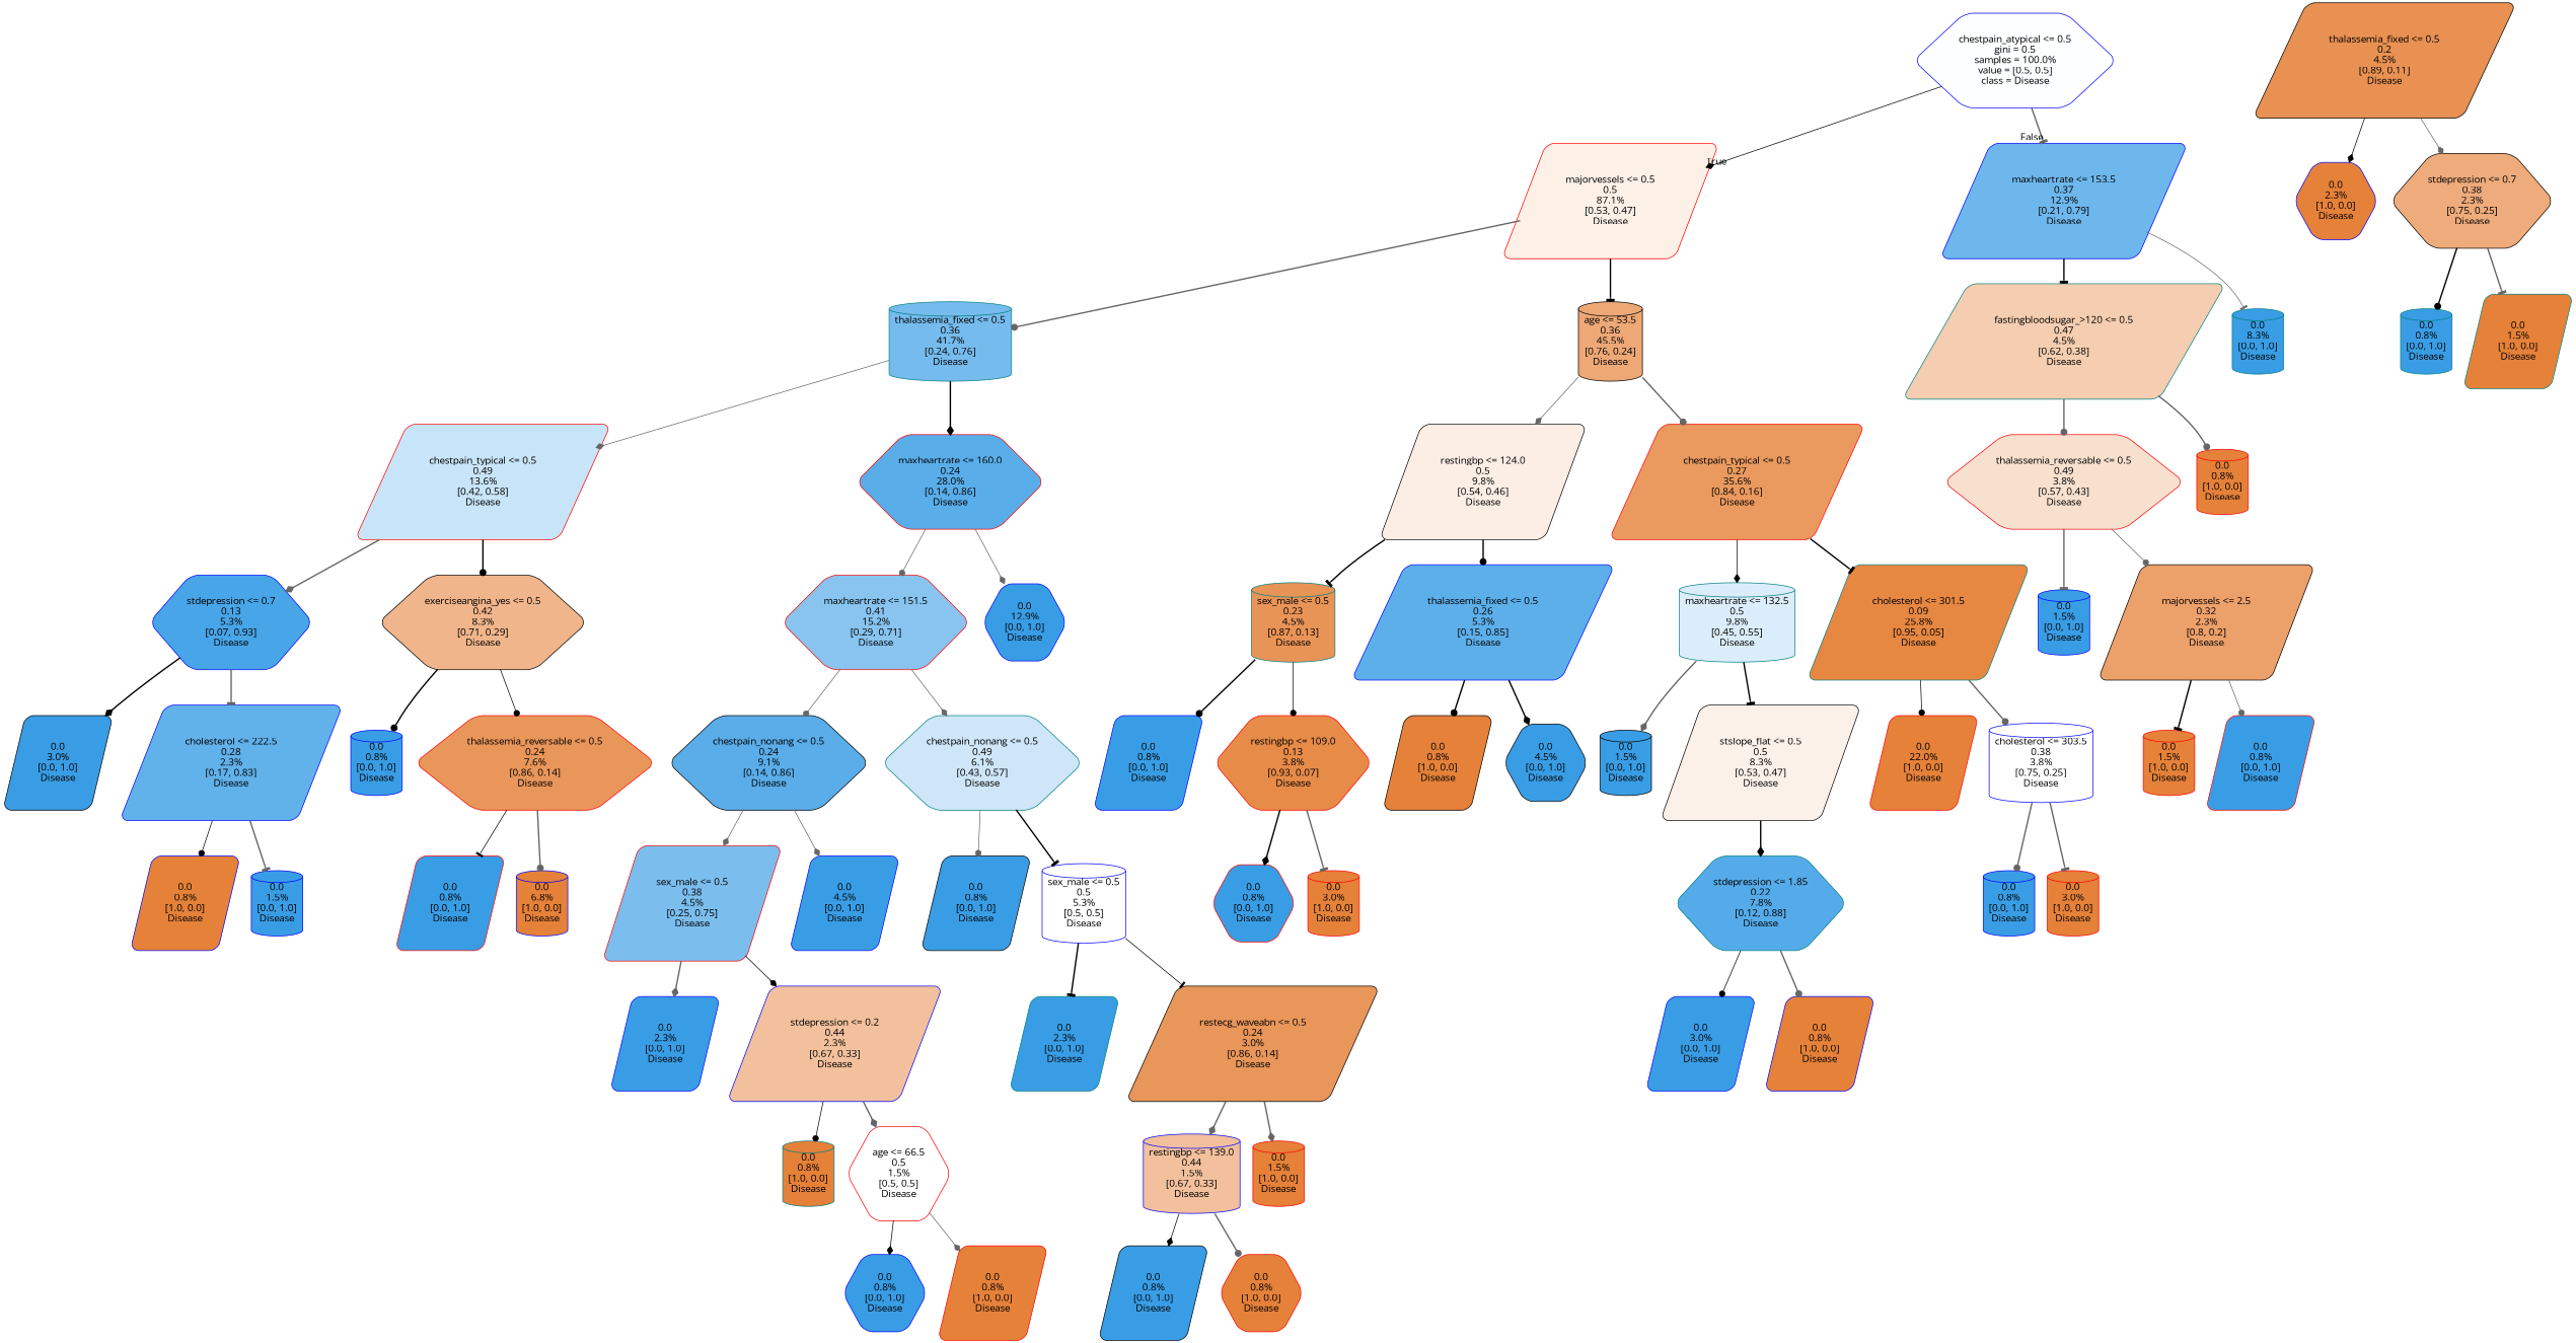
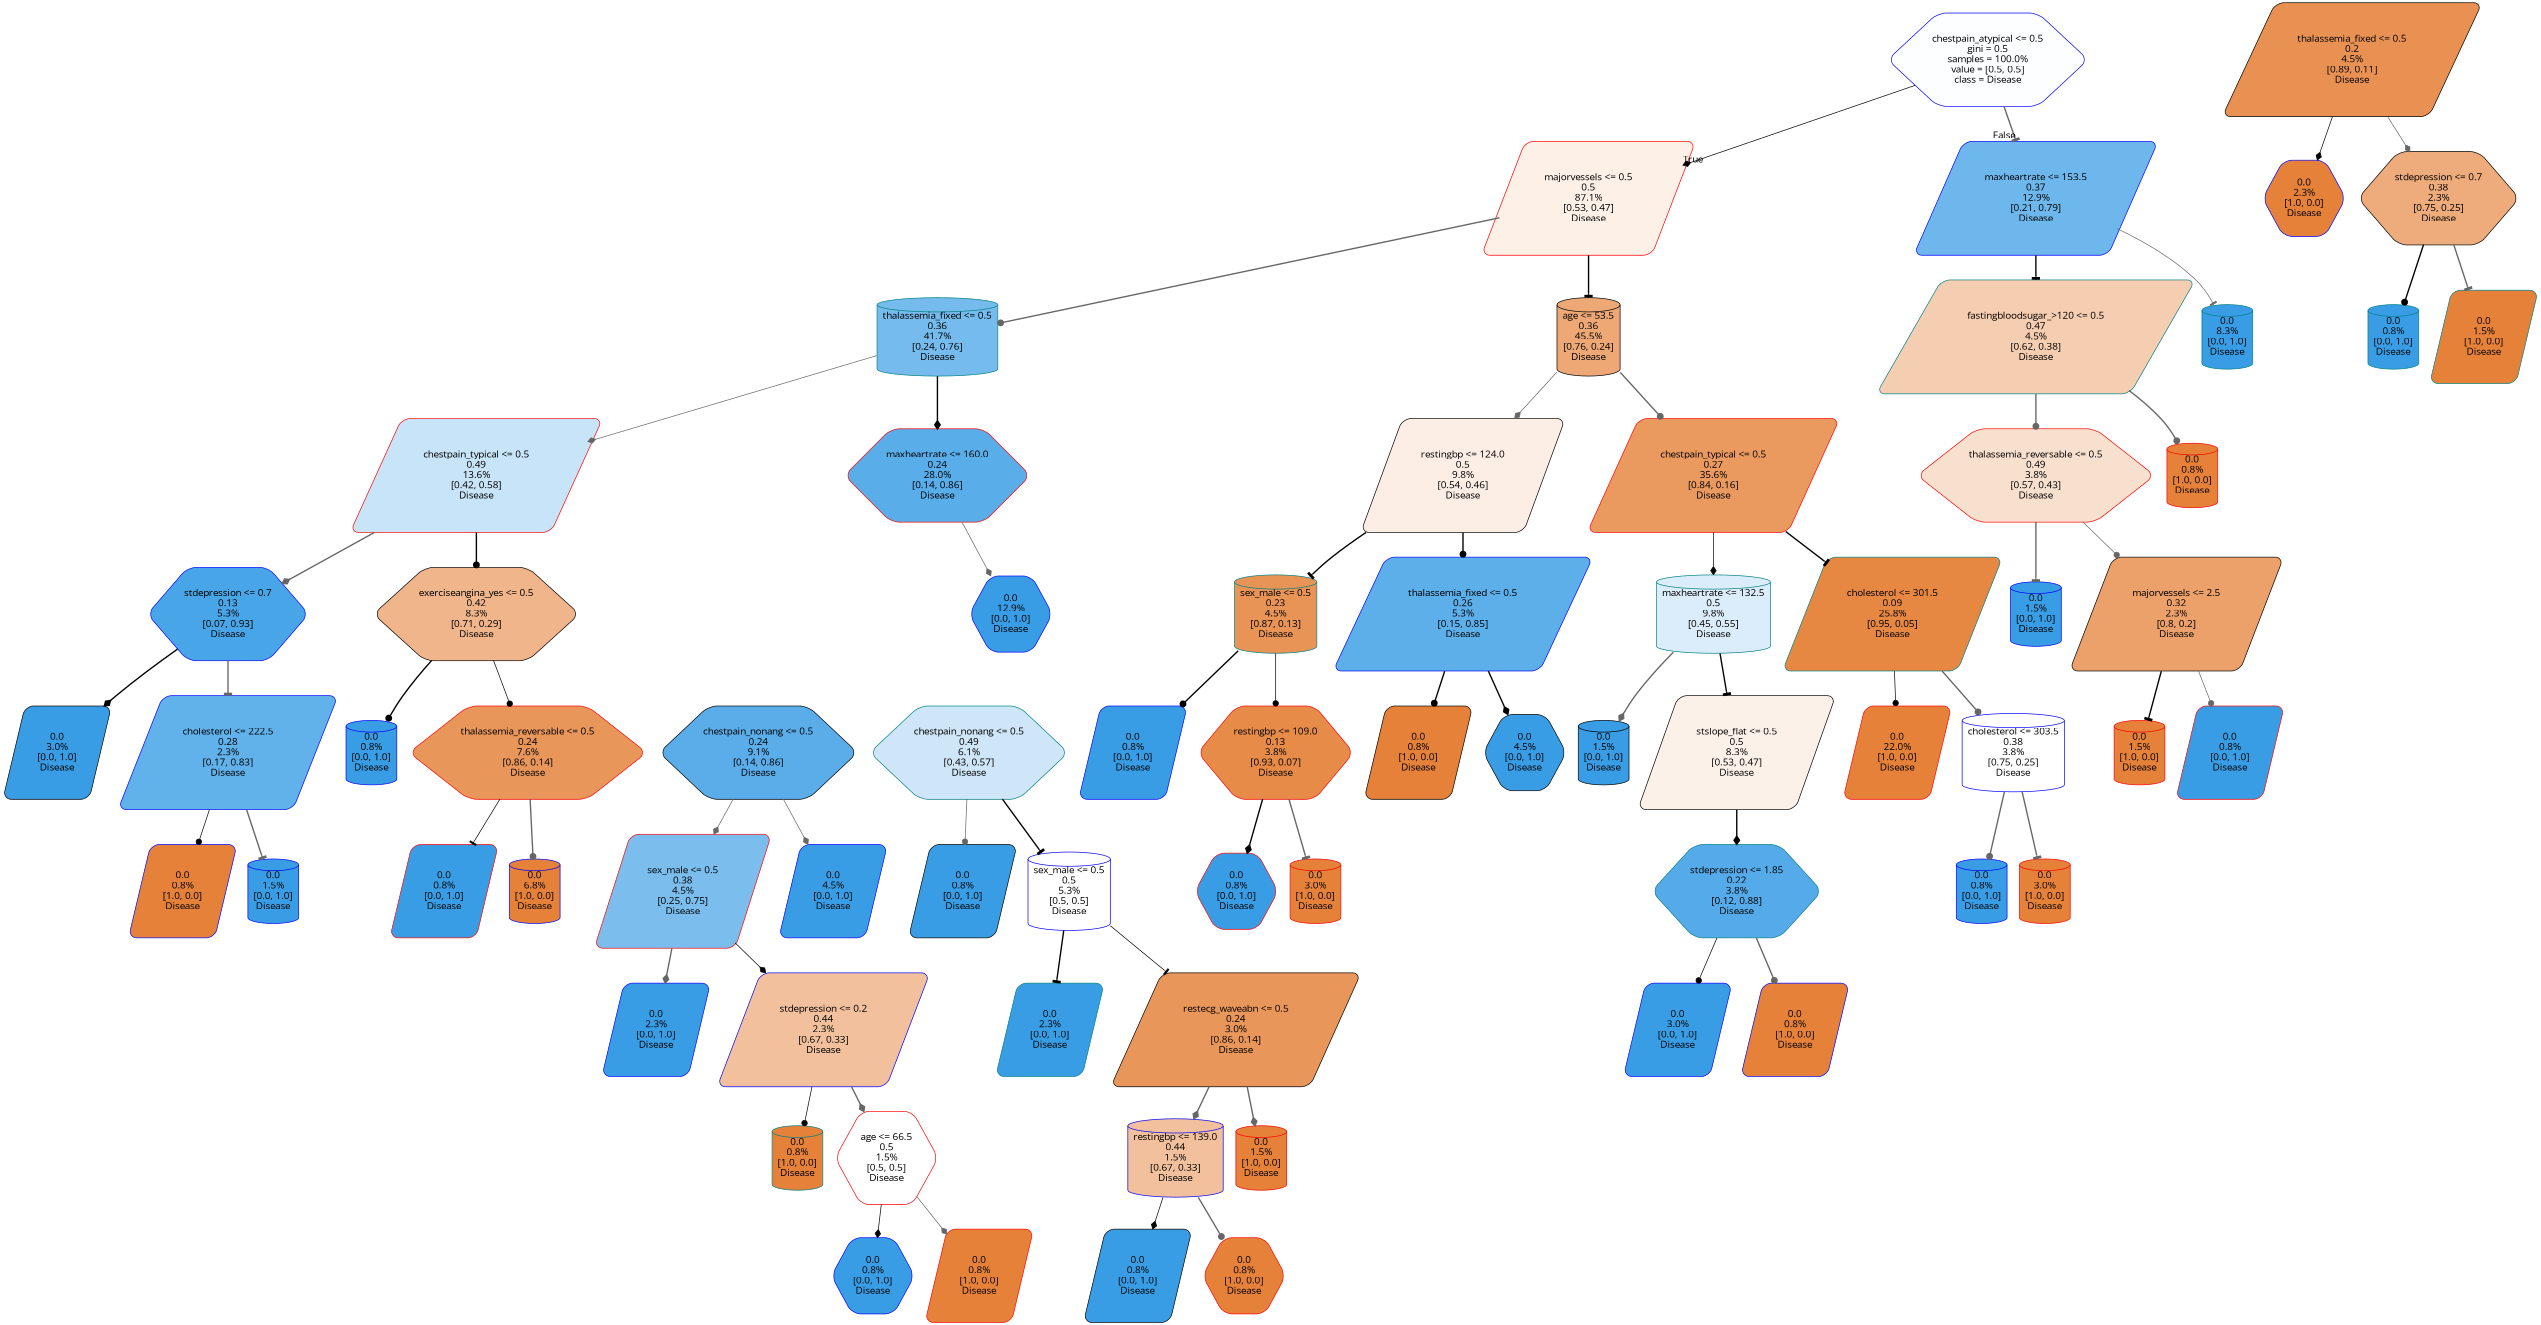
  digraph {
    fontname="Open Sans"
    node [color=blue fillcolor="#399de5" fontname="Open Sans" shape=parallelogram style="filled, rounded"]
    edge [arrowhead=dot color=gray40 fontname="Open Sans" style=bold]
    n1 [fillcolor="#fdfeff" label="chestpain_atypical <= 0.5\ngini = 0.5\nsamples = 100.0%\nvalue = [0.5, 0.5]\nclass = Disease" shape=hexagon]
    n2 [color=red fillcolor="#fcf0e7" label="majorvessels <= 0.5\n0.5\n87.1%\n[0.53, 0.47]\nDisease"]
    n3 [fillcolor="#6db7ec" label="maxheartrate <= 153.5\n0.37\n12.9%\n[0.21, 0.79]\nDisease"]
    n4 [color=teal fillcolor="#76bbed" label="thalassemia_fixed <= 0.5\n0.36\n41.7%\n[0.24, 0.76]\nDisease" shape=cylinder]
    n5 [color=black fillcolor="#eda876" label="age <= 53.5\n0.36\n45.5%\n[0.76, 0.24]\nDisease" shape=cylinder]
    n6 [color=teal fillcolor="#f5cdb0" label="fastingbloodsugar_>120 <= 0.5\n0.47\n4.5%\n[0.62, 0.38]\nDisease"]
    n7 [color=teal label="0.0\n8.3%\n[0.0, 1.0]\nDisease" shape=cylinder]
    n8 [color=red fillcolor="#c8e4f8" label="chestpain_typical <= 0.5\n0.49\n13.6%\n[0.42, 0.58]\nDisease"]
    n9 [color=red fillcolor="#59ade9" label="maxheartrate <= 160.0\n0.24\n28.0%\n[0.14, 0.86]\nDisease" shape=hexagon]
    n10 [color=black fillcolor="#fceee5" label="restingbp <= 124.0\n0.5\n9.8%\n[0.54, 0.46]\nDisease"]
    n11 [color=red fillcolor="#ea9a5f" label="chestpain_typical <= 0.5\n0.27\n35.6%\n[0.84, 0.16]\nDisease"]
    n12 [fillcolor="#48a5e7" label="stdepression <= 0.7\n0.13\n5.3%\n[0.07, 0.93]\nDisease" shape=hexagon]
    n13 [color=black fillcolor="#f0b58b" label="exerciseangina_yes <= 0.5\n0.42\n8.3%\n[0.71, 0.29]\nDisease" shape=hexagon]
-   n14 [color=red fillcolor="#88c4ef" label="maxheartrate <= 151.5\n0.41\n15.2%\n[0.29, 0.71]\nDisease" shape=hexagon]
    n15 [label="0.0\n12.9%\n[0.0, 1.0]\nDisease" shape=hexagon]
    n16 [color=black label="0.0\n3.0%\n[0.0, 1.0]\nDisease"]
    n17 [fillcolor="#61b1ea" label="cholesterol <= 222.5\n0.28\n2.3%\n[0.17, 0.83]\nDisease"]
    n18 [label="0.0\n0.8%\n[0.0, 1.0]\nDisease" shape=cylinder]
    n19 [color=red fillcolor="#e9965a" label="thalassemia_reversable <= 0.5\n0.24\n7.6%\n[0.86, 0.14]\nDisease" shape=hexagon]
    n20 [fillcolor="#e58139" label="0.0\n0.8%\n[1.0, 0.0]\nDisease"]
    n21 [label="0.0\n1.5%\n[0.0, 1.0]\nDisease" shape=cylinder]
    n22 [color=red label="0.0\n0.8%\n[0.0, 1.0]\nDisease"]
    n23 [fillcolor="#e58139" label="0.0\n6.8%\n[1.0, 0.0]\nDisease" shape=cylinder]
    n24 [color=black fillcolor="#5aade9" label="chestpain_nonang <= 0.5\n0.24\n9.1%\n[0.14, 0.86]\nDisease" shape=hexagon]
    n25 [color=teal fillcolor="#cee6f8" label="chestpain_nonang <= 0.5\n0.49\n6.1%\n[0.43, 0.57]\nDisease" shape=hexagon]
    n26 [color=red fillcolor="#7bbeee" label="sex_male <= 0.5\n0.38\n4.5%\n[0.25, 0.75]\nDisease"]
    n27 [label="0.0\n4.5%\n[0.0, 1.0]\nDisease"]
    n28 [color=black label="0.0\n0.8%\n[0.0, 1.0]\nDisease"]
    n29 [fillcolor="#ffffff" label="sex_male <= 0.5\n0.5\n5.3%\n[0.5, 0.5]\nDisease" shape=cylinder]
    n30 [label="0.0\n2.3%\n[0.0, 1.0]\nDisease"]
    n31 [fillcolor="#f2c09c" label="stdepression <= 0.2\n0.44\n2.3%\n[0.67, 0.33]\nDisease"]
    n32 [color=teal fillcolor="#e58139" label="0.0\n0.8%\n[1.0, 0.0]\nDisease" shape=cylinder]
    n33 [color=red fillcolor="#ffffff" label="age <= 66.5\n0.5\n1.5%\n[0.5, 0.5]\nDisease" shape=hexagon]
    n34 [label="0.0\n0.8%\n[0.0, 1.0]\nDisease" shape=hexagon]
    n35 [color=red fillcolor="#e58139" label="0.0\n0.8%\n[1.0, 0.0]\nDisease"]
    n36 [color=teal label="0.0\n2.3%\n[0.0, 1.0]\nDisease"]
    n37 [color=black fillcolor="#e9965a" label="restecg_waveabn <= 0.5\n0.24\n3.0%\n[0.86, 0.14]\nDisease"]
    n38 [fillcolor="#f2c09c" label="restingbp <= 139.0\n0.44\n1.5%\n[0.67, 0.33]\nDisease" shape=cylinder]
    n39 [color=red fillcolor="#e58139" label="0.0\n1.5%\n[1.0, 0.0]\nDisease" shape=cylinder]
    n40 [color=black label="0.0\n0.8%\n[0.0, 1.0]\nDisease"]
    n41 [color=red fillcolor="#e58139" label="0.0\n0.8%\n[1.0, 0.0]\nDisease" shape=hexagon]
    n42 [color=teal fillcolor="#e99457" label="sex_male <= 0.5\n0.23\n4.5%\n[0.87, 0.13]\nDisease" shape=cylinder]
    n43 [fillcolor="#5dafea" label="thalassemia_fixed <= 0.5\n0.26\n5.3%\n[0.15, 0.85]\nDisease"]
    n44 [color=teal fillcolor="#dbedfa" label="maxheartrate <= 132.5\n0.5\n9.8%\n[0.45, 0.55]\nDisease" shape=cylinder]
    n45 [color=teal fillcolor="#e68742" label="cholesterol <= 301.5\n0.09\n25.8%\n[0.95, 0.05]\nDisease"]
    n46 [label="0.0\n0.8%\n[0.0, 1.0]\nDisease"]
    n47 [color=red fillcolor="#e78b48" label="restingbp <= 109.0\n0.13\n3.8%\n[0.93, 0.07]\nDisease" shape=hexagon]
    n48 [color=black fillcolor="#e58139" label="0.0\n0.8%\n[1.0, 0.0]\nDisease"]
    n49 [color=black label="0.0\n4.5%\n[0.0, 1.0]\nDisease" shape=hexagon]
    n50 [color=red label="0.0\n0.8%\n[0.0, 1.0]\nDisease" shape=hexagon]
    n51 [color=red fillcolor="#e58139" label="0.0\n3.0%\n[1.0, 0.0]\nDisease" shape=cylinder]
    n52 [color=black label="0.0\n1.5%\n[0.0, 1.0]\nDisease" shape=cylinder]
    n53 [color=black fillcolor="#fcf1e9" label="stslope_flat <= 0.5\n0.5\n8.3%\n[0.53, 0.47]\nDisease"]
    n54 [color=red fillcolor="#e58139" label="0.0\n22.0%\n[1.0, 0.0]\nDisease"]
    n55 [fillcolor="#ffffff" label="cholesterol <= 303.5\n0.38\n3.8%\n[0.75, 0.25]\nDisease" shape=cylinder]
-   n56 [color=teal fillcolor="#55abe9" label="stdepression <= 1.85\n0.22\n7.8%\n[0.12, 0.88]\nDisease" shape=hexagon]
+   n56 [color=teal fillcolor="#55abe9" label="stdepression <= 1.85\n0.22\n3.8%\n[0.12, 0.88]\nDisease" shape=hexagon]
    n57 [label="0.0\n3.0%\n[0.0, 1.0]\nDisease"]
    n58 [fillcolor="#e58139" label="0.0\n0.8%\n[1.0, 0.0]\nDisease"]
    n59 [color=black fillcolor="#e89152" label="thalassemia_fixed <= 0.5\n0.2\n4.5%\n[0.89, 0.11]\nDisease"]
    n60 [fillcolor="#e58139" label="0.0\n2.3%\n[1.0, 0.0]\nDisease" shape=hexagon]
    n61 [color=black fillcolor="#eeab7b" label="stdepression <= 0.7\n0.38\n2.3%\n[0.75, 0.25]\nDisease" shape=hexagon]
    n62 [color=teal label="0.0\n0.8%\n[0.0, 1.0]\nDisease" shape=cylinder]
    n63 [color=teal fillcolor="#e58139" label="0.0\n1.5%\n[1.0, 0.0]\nDisease"]
    n64 [label="0.0\n0.8%\n[0.0, 1.0]\nDisease" shape=cylinder]
    n65 [color=red fillcolor="#e58139" label="0.0\n3.0%\n[1.0, 0.0]\nDisease" shape=cylinder]
    n66 [color=red fillcolor="#f8e0ce" label="thalassemia_reversable <= 0.5\n0.49\n3.8%\n[0.57, 0.43]\nDisease" shape=hexagon]
    n67 [color=red fillcolor="#e58139" label="0.0\n0.8%\n[1.0, 0.0]\nDisease" shape=cylinder]
    n68 [label="0.0\n1.5%\n[0.0, 1.0]\nDisease" shape=cylinder]
    n69 [color=black fillcolor="#eca06a" label="majorvessels <= 2.5\n0.32\n2.3%\n[0.8, 0.2]\nDisease"]
    n70 [color=red fillcolor="#e58139" label="0.0\n1.5%\n[1.0, 0.0]\nDisease" shape=cylinder]
    n71 [color=red label="0.0\n0.8%\n[0.0, 1.0]\nDisease"]
    n1 -> n2 [arrowhead=diamond color=black headlabel=True labelangle=45 labeldistance=2.5 style=solid]
    n1 -> n3 [arrowhead=tee headlabel=False labelangle=-45 labeldistance=2.5]
    n2 -> n4
    n2 -> n5 [arrowhead=tee color=black]
    n3 -> n6 [arrowhead=tee color=black]
    n3 -> n7 [arrowhead=tee style=solid]
    n4 -> n8 [arrowhead=diamond style=solid]
    n4 -> n9 [arrowhead=diamond color=black]
    n5 -> n10 [arrowhead=diamond style=solid]
    n5 -> n11
    n6 -> n66
    n6 -> n67
    n8 -> n12 [arrowhead=diamond]
    n8 -> n13 [color=black]
-   n9 -> n14 [style=solid]
    n9 -> n15 [arrowhead=diamond style=solid]
    n10 -> n42 [arrowhead=tee color=black]
    n10 -> n43 [color=black]
    n11 -> n44 [arrowhead=diamond color=black style=solid]
    n11 -> n45 [arrowhead=tee color=black]
    n12 -> n16 [arrowhead=diamond color=black]
    n12 -> n17 [arrowhead=tee]
    n13 -> n18 [color=black]
    n13 -> n19 [color=black style=solid]
-   n14 -> n24 [style=solid]
-   n14 -> n25 [arrowhead=diamond style=solid]
    n17 -> n20 [color=black style=solid]
    n17 -> n21 [arrowhead=tee]
    n19 -> n22 [arrowhead=tee color=black style=solid]
    n19 -> n23
    n24 -> n26 [arrowhead=diamond style=solid]
    n24 -> n27 [arrowhead=diamond style=solid]
    n25 -> n28 [style=solid]
    n25 -> n29 [arrowhead=tee color=black]
    n26 -> n30 [arrowhead=diamond]
    n26 -> n31 [arrowhead=diamond color=black style=solid]
    n29 -> n36 [arrowhead=tee color=black]
    n29 -> n37 [arrowhead=tee color=black style=solid]
    n31 -> n32 [color=black style=solid]
    n31 -> n33 [arrowhead=diamond]
    n33 -> n34 [arrowhead=diamond color=black style=solid]
    n33 -> n35 [arrowhead=diamond style=solid]
    n37 -> n38 [arrowhead=diamond]
    n37 -> n39 [arrowhead=diamond]
    n38 -> n40 [arrowhead=diamond color=black style=solid]
    n38 -> n41
    n42 -> n46 [color=black]
    n42 -> n47 [color=black style=solid]
    n43 -> n48 [color=black]
    n43 -> n49 [arrowhead=diamond color=black]
    n44 -> n52 [arrowhead=diamond]
    n44 -> n53 [arrowhead=tee color=black]
    n45 -> n54 [color=black style=solid]
    n45 -> n55
    n47 -> n50 [arrowhead=diamond color=black]
    n47 -> n51 [arrowhead=tee]
    n53 -> n56 [arrowhead=diamond color=black]
    n55 -> n64
    n55 -> n65 [arrowhead=tee]
    n56 -> n57 [color=black style=solid]
    n56 -> n58
    n59 -> n60 [arrowhead=diamond color=black style=solid]
    n59 -> n61 [arrowhead=diamond style=solid]
    n61 -> n62 [color=black]
    n61 -> n63 [arrowhead=tee]
    n66 -> n68 [arrowhead=tee]
    n66 -> n69 [style=solid]
    n69 -> n70 [arrowhead=tee color=black]
    n69 -> n71 [style=solid]
  }
